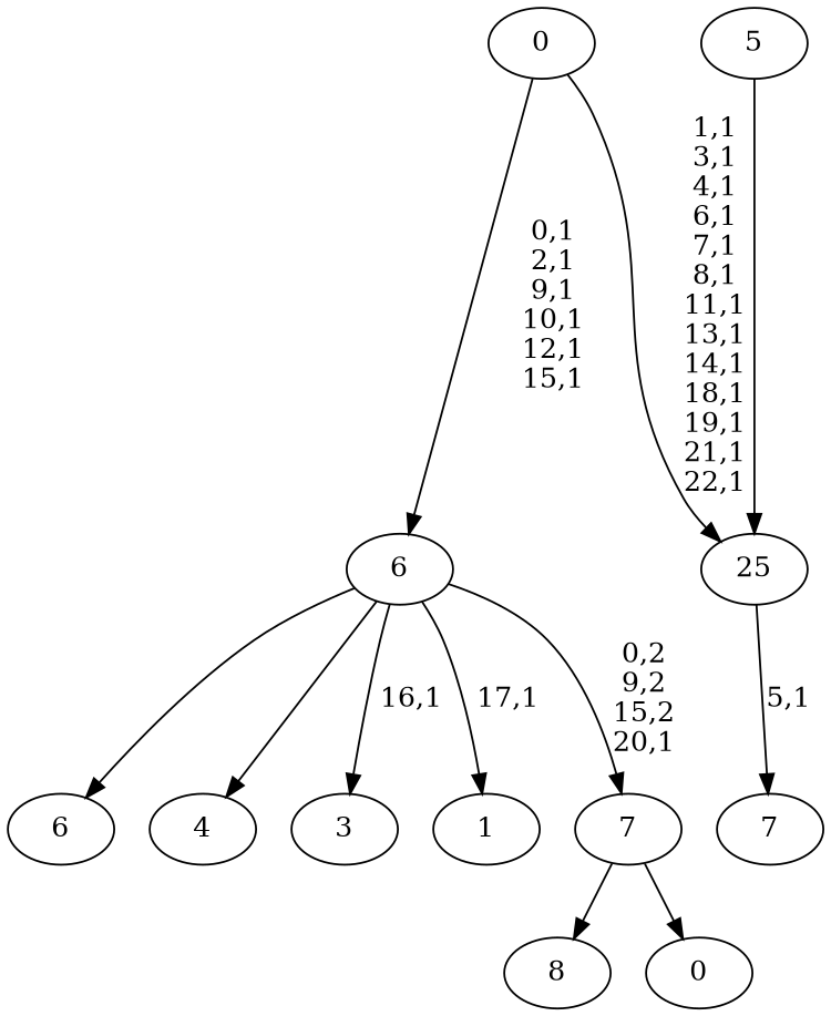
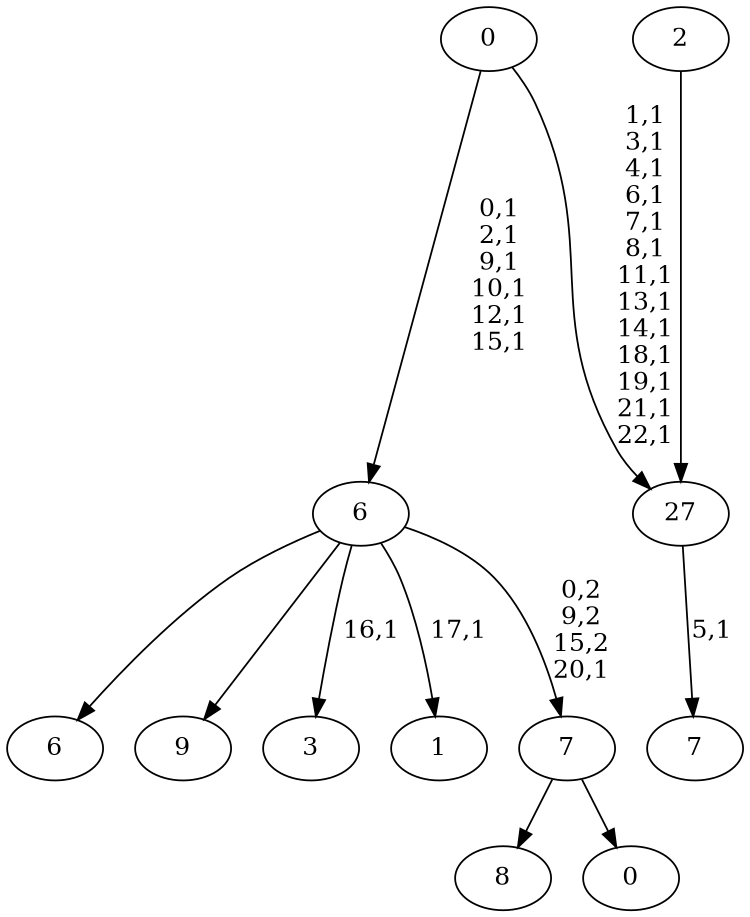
  digraph {
    n1 [label=8]
    n2 [label=7]
    n3 [label=6]
-   n4 [label=5]
-   27 [label=25]
-   n6 [label=4]
+   n4 [label=2]
+   27
+   n6 [label=9]
    n7 [label=3]
    n8 [label=1]
    n9 [label=0]
    7
    6
    0
    n4 -> 27
    27 -> n2 [label="5,1"]
    7 -> n1
    7 -> n9
    6 -> n3
    6 -> n6
    6 -> n7 [label="16,1"]
    6 -> n8 [label="17,1"]
    6 -> 7 [label="0,2\n9,2\n15,2\n20,1"]
    0 -> 27 [label="1,1\n3,1\n4,1\n6,1\n7,1\n8,1\n11,1\n13,1\n14,1\n18,1\n19,1\n21,1\n22,1"]
    0 -> 6 [label="0,1\n2,1\n9,1\n10,1\n12,1\n15,1"]
  }
